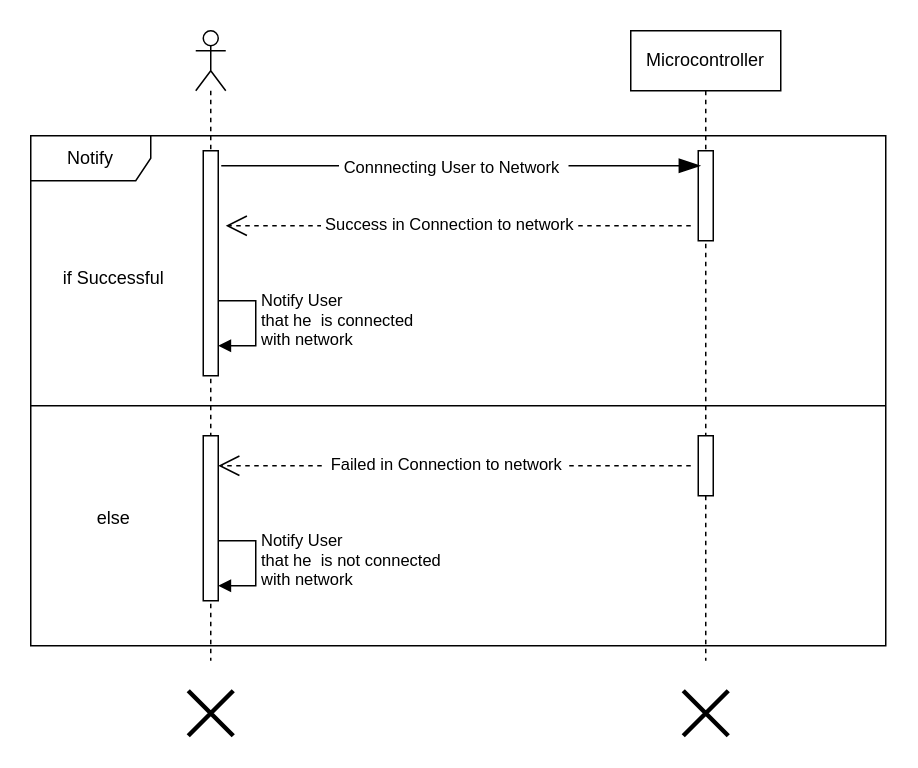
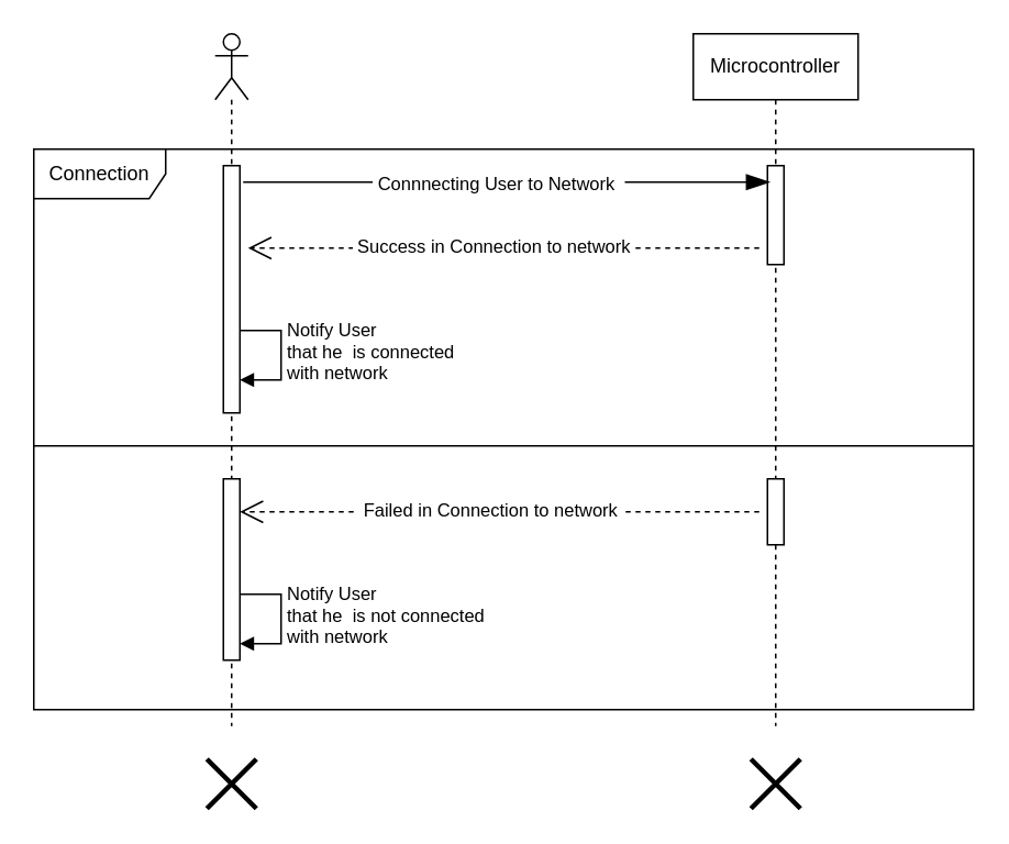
  <mxCell id="0" />
  <mxCell id="1" parent="0" />
  <mxCell id="2" value="Microcontroller" style="shape=umlLifeline;perimeter=lifelinePerimeter;whiteSpace=wrap;html=1;container=1;dropTarget=0;collapsible=0;recursiveResize=0;outlineConnect=0;portConstraint=eastwest;newEdgeStyle={&quot;edgeStyle&quot;:&quot;elbowEdgeStyle&quot;,&quot;elbow&quot;:&quot;vertical&quot;,&quot;curved&quot;:0,&quot;rounded&quot;:0};" parent="1" vertex="1"><mxGeometry x="420" y="20" width="100" height="420" as="geometry" /></mxCell>
  <mxCell id="3" value="" style="html=1;points=[[0,0,0,0,5],[0,1,0,0,-5],[1,0,0,0,5],[1,1,0,0,-5]];perimeter=orthogonalPerimeter;outlineConnect=0;targetShapes=umlLifeline;portConstraint=eastwest;newEdgeStyle={&quot;curved&quot;:0,&quot;rounded&quot;:0};" parent="2" vertex="1"><mxGeometry x="45" y="80" width="10" height="60" as="geometry" /></mxCell>
  <mxCell id="4" value="" style="html=1;points=[[0,0,0,0,5],[0,1,0,0,-5],[1,0,0,0,5],[1,1,0,0,-5]];perimeter=orthogonalPerimeter;outlineConnect=0;targetShapes=umlLifeline;portConstraint=eastwest;newEdgeStyle={&quot;curved&quot;:0,&quot;rounded&quot;:0};" parent="2" vertex="1"><mxGeometry x="45" y="270" width="10" height="40" as="geometry" /></mxCell>
  <mxCell id="5" value="" style="shape=umlLifeline;perimeter=lifelinePerimeter;whiteSpace=wrap;html=1;container=1;dropTarget=0;collapsible=0;recursiveResize=0;outlineConnect=0;portConstraint=eastwest;newEdgeStyle={&quot;curved&quot;:0,&quot;rounded&quot;:0};participant=umlActor;" parent="1" vertex="1"><mxGeometry x="130" y="20" width="20" height="420" as="geometry" /></mxCell>
  <mxCell id="6" value="Notify User&amp;nbsp;&lt;br&gt;that he&amp;nbsp; is connected&lt;br&gt;with network" style="html=1;align=left;spacingLeft=2;endArrow=block;rounded=0;edgeStyle=orthogonalEdgeStyle;curved=0;rounded=0;" parent="5" edge="1"><mxGeometry relative="1" as="geometry"><mxPoint x="10" y="180" as="sourcePoint" /><Array as="points"><mxPoint x="40" y="210" /></Array><mxPoint x="15" y="210" as="targetPoint" /></mxGeometry></mxCell>
  <mxCell id="7" value="" style="html=1;points=[[0,0,0,0,5],[0,1,0,0,-5],[1,0,0,0,5],[1,1,0,0,-5]];perimeter=orthogonalPerimeter;outlineConnect=0;targetShapes=umlLifeline;portConstraint=eastwest;newEdgeStyle={&quot;curved&quot;:0,&quot;rounded&quot;:0};" parent="5" vertex="1"><mxGeometry x="5" y="80" width="10" height="150" as="geometry" /></mxCell>
  <mxCell id="8" value="Notify User&amp;nbsp;&lt;br style=&quot;border-color: var(--border-color);&quot;&gt;that he&amp;nbsp; is not connected&lt;br style=&quot;border-color: var(--border-color);&quot;&gt;with network" style="html=1;align=left;spacingLeft=2;endArrow=block;rounded=0;edgeStyle=orthogonalEdgeStyle;curved=0;rounded=0;" parent="5" edge="1"><mxGeometry relative="1" as="geometry"><mxPoint x="10" y="340" as="sourcePoint" /><Array as="points"><mxPoint x="40" y="370" /></Array><mxPoint x="15" y="370" as="targetPoint" /></mxGeometry></mxCell>
  <mxCell id="9" value="" style="html=1;points=[[0,0,0,0,5],[0,1,0,0,-5],[1,0,0,0,5],[1,1,0,0,-5]];perimeter=orthogonalPerimeter;outlineConnect=0;targetShapes=umlLifeline;portConstraint=eastwest;newEdgeStyle={&quot;curved&quot;:0,&quot;rounded&quot;:0};" parent="5" vertex="1"><mxGeometry x="5" y="270" width="10" height="110" as="geometry" /></mxCell>
  <mxCell id="10" value="" style="shape=umlDestroy;whiteSpace=wrap;html=1;strokeWidth=3;targetShapes=umlLifeline;" parent="1" vertex="1"><mxGeometry x="125" y="460" width="30" height="30" as="geometry" /></mxCell>
  <mxCell id="11" value="" style="shape=umlDestroy;whiteSpace=wrap;html=1;strokeWidth=3;targetShapes=umlLifeline;" parent="1" vertex="1"><mxGeometry x="455" y="460" width="30" height="30" as="geometry" /></mxCell>
  <mxCell id="12" value="" style="endArrow=blockThin;endFill=1;endSize=12;html=1;rounded=0;" parent="1" edge="1"><mxGeometry width="160" relative="1" as="geometry"><mxPoint x="147" y="110" as="sourcePoint" /><mxPoint x="466.5" y="110" as="targetPoint" /></mxGeometry></mxCell>
  <mxCell id="13" value="&amp;nbsp;Connnecting User to Network&amp;nbsp;&amp;nbsp;" style="edgeLabel;html=1;align=center;verticalAlign=middle;resizable=0;points=[];" parent="12" vertex="1" connectable="0"><mxGeometry x="-0.037" y="-3" relative="1" as="geometry"><mxPoint y="-3" as="offset" /></mxGeometry></mxCell>
  <mxCell id="14" value="" style="endArrow=open;dashed=1;endFill=0;endSize=12;html=1;rounded=0;startArrow=none;startFill=0;" parent="1" edge="1"><mxGeometry width="160" relative="1" as="geometry"><mxPoint x="460" y="150" as="sourcePoint" /><mxPoint x="150" y="150" as="targetPoint" /><Array as="points"><mxPoint x="310.5" y="150" /></Array></mxGeometry></mxCell>
  <mxCell id="15" value="&amp;nbsp;Success in Connection to network&amp;nbsp;" style="edgeLabel;html=1;align=center;verticalAlign=middle;resizable=0;points=[];" parent="14" vertex="1" connectable="0"><mxGeometry x="0.043" y="-2" relative="1" as="geometry"><mxPoint as="offset" /></mxGeometry></mxCell>
  <mxCell id="16" value="" style="endArrow=open;dashed=1;endFill=0;endSize=12;html=1;rounded=0;startArrow=none;startFill=0;" parent="1" target="9" edge="1"><mxGeometry width="160" relative="1" as="geometry"><mxPoint x="460" y="310" as="sourcePoint" /><mxPoint x="147" y="310" as="targetPoint" /><Array as="points" /></mxGeometry></mxCell>
  <mxCell id="17" value="&amp;nbsp;Failed in Connection to network&amp;nbsp;" style="edgeLabel;html=1;align=center;verticalAlign=middle;resizable=0;points=[];" parent="16" vertex="1" connectable="0"><mxGeometry x="0.043" y="-2" relative="1" as="geometry"><mxPoint as="offset" /></mxGeometry></mxCell>
  <mxCell id="18" value="" style="line;strokeWidth=1;fillColor=none;align=left;verticalAlign=middle;spacingTop=-1;spacingLeft=3;spacingRight=3;rotatable=0;labelPosition=right;points=[];portConstraint=eastwest;strokeColor=inherit;" parent="1" vertex="1"><mxGeometry x="20" y="266" width="570" height="8" as="geometry" /></mxCell>
- <mxCell id="19" value="Notify" style="shape=umlFrame;whiteSpace=wrap;html=1;pointerEvents=0;width=80;height=30;" parent="1" vertex="1"><mxGeometry x="20" y="90" width="570" height="340" as="geometry" /></mxCell>
- <mxCell id="20" value="if Successful" style="text;html=1;align=center;verticalAlign=middle;resizable=0;points=[];autosize=1;strokeColor=none;fillColor=none;" parent="1" vertex="1"><mxGeometry x="30" y="170" width="90" height="30" as="geometry" /></mxCell>
- <mxCell id="21" value="else" style="text;html=1;align=center;verticalAlign=middle;resizable=0;points=[];autosize=1;strokeColor=none;fillColor=none;" parent="1" vertex="1"><mxGeometry x="50" y="330" width="50" height="30" as="geometry" /></mxCell>
+ <mxCell id="19" value="Connection" style="shape=umlFrame;whiteSpace=wrap;html=1;pointerEvents=0;width=80;height=30;" parent="1" vertex="1"><mxGeometry x="20" y="90" width="570" height="340" as="geometry" /></mxCell>
